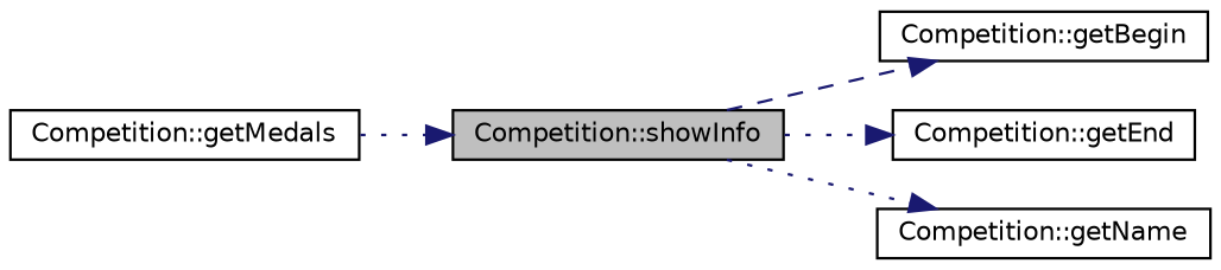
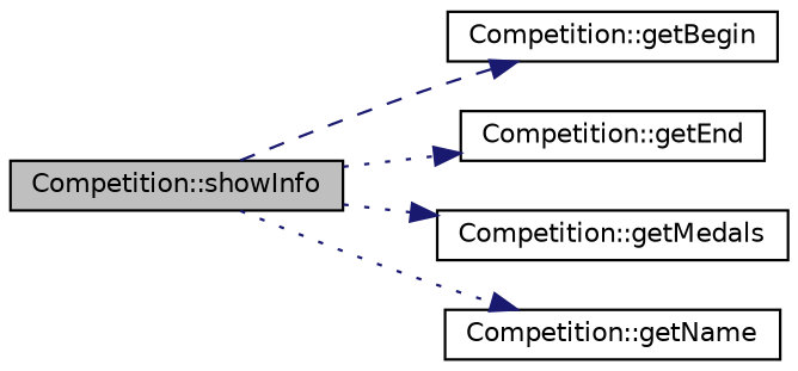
  digraph {
    rankdir=LR
    node [color=black fillcolor=white fontname=Helvetica fontsize=10 shape=record style=filled]
    edge [color=midnightblue fontname=Helvetica fontsize=10 labelfontname=Helvetica labelfontsize=10 style=dotted]
    n1 [fillcolor=grey75 fontcolor=black height=0.2 label="Competition::showInfo" width=0.4]
    n2 [height=0.2 label="Competition::getBegin" width=0.4]
    n3 [height=0.2 label="Competition::getEnd" width=0.4]
    n4 [height=0.2 label="Competition::getMedals" width=0.4]
    n5 [height=0.2 label="Competition::getName" width=0.4]
    n1 -> n2 [style=dashed]
    n1 -> n3
-   n4 -> n1
+   n1 -> n4
    n1 -> n5
  }
